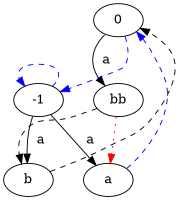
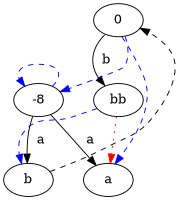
  digraph {
    nodesep=0.3
    splines=true
    edge [color=blue constraint=false style=dashed]
    0
    bb
-   -1
+   -1 [label=-8]
    b
    a
-   0 -> bb [headport=nw label="  a  " tailport=sw color="" constraint="" style=""]
+   0 -> bb [headport=nw label="  b  " tailport=sw color="" constraint="" style=""]
    0 -> -1
-   bb -> b [color=black]
+   bb -> b
    bb -> a [color=red dir=forward style=dotted constraint=""]
    -1 -> -1 [headport=nw tailport=ne]
    -1 -> b [label="  a  " color="" constraint="" style=""]
    -1 -> a [label="  a  " color="" constraint="" style=""]
    b -> 0 [color=black]
-   a -> 0
+   0 -> a
  }
